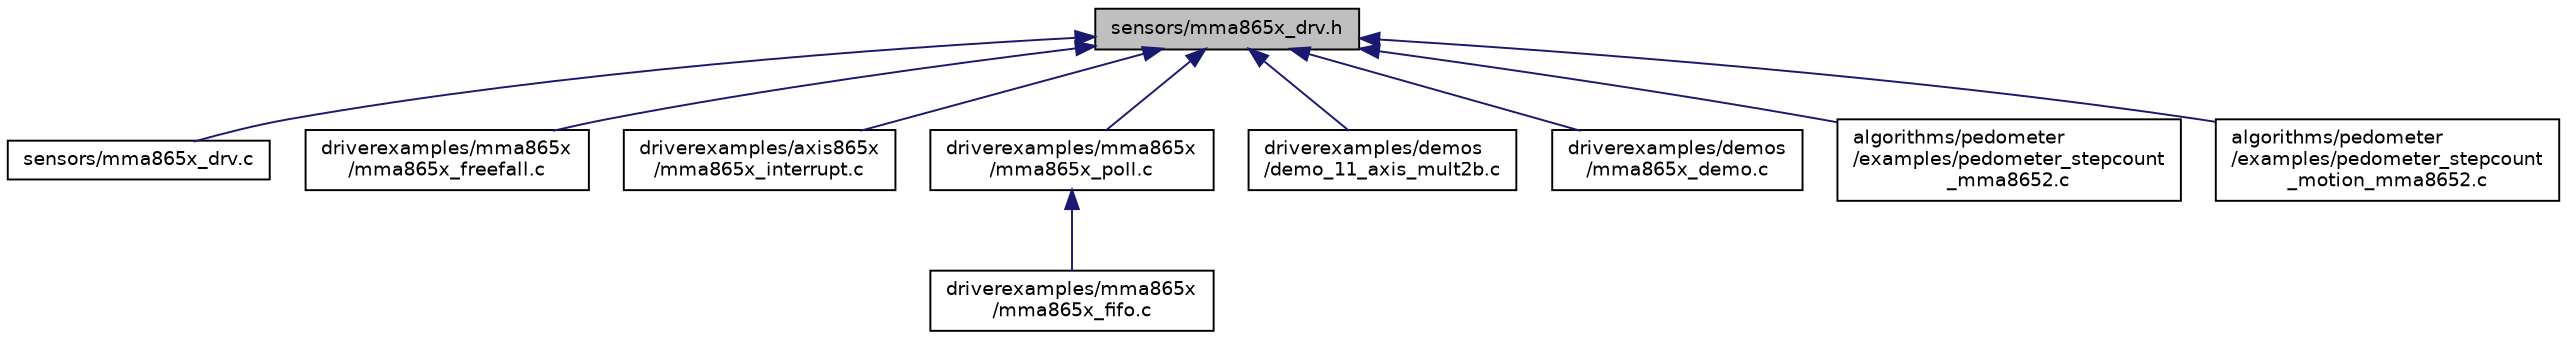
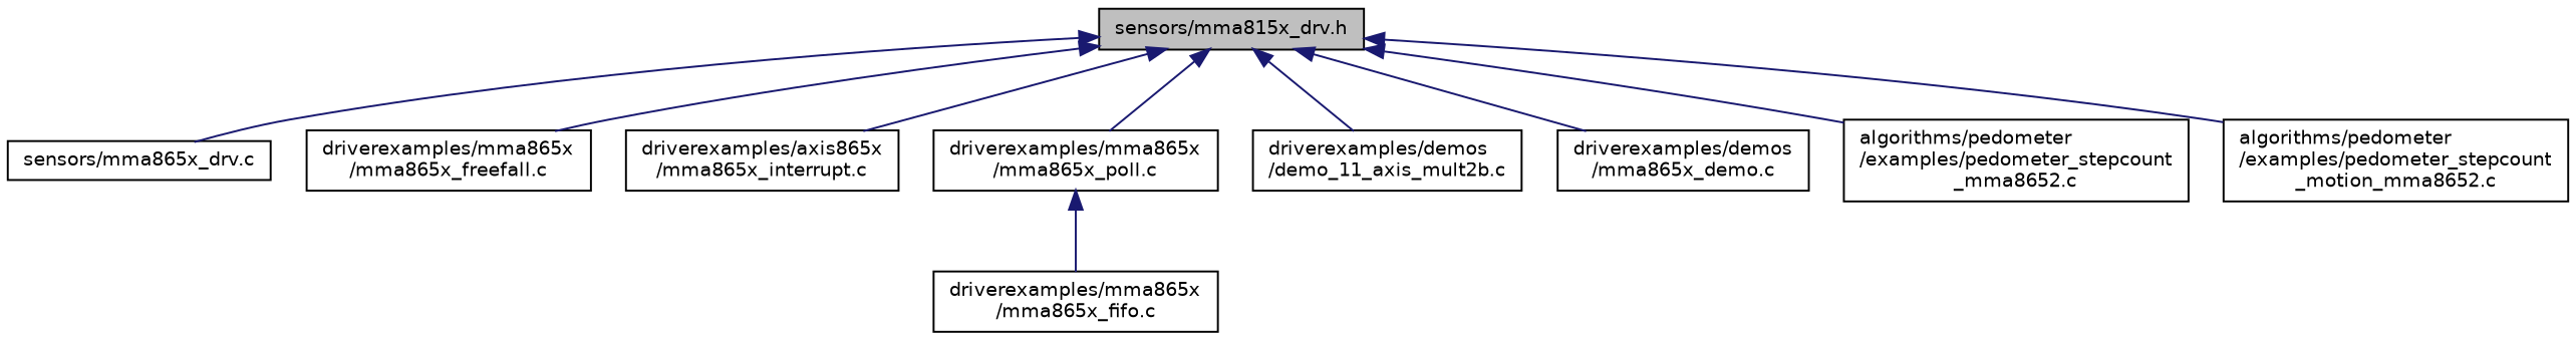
  digraph {
    node [color=black fillcolor=white fontname=Helvetica fontsize=10 shape=record style=filled]
    edge [color=midnightblue dir=back fontname=Helvetica fontsize=10 labelfontname=Helvetica labelfontsize=10 style=solid]
-   n1 [fillcolor=grey75 fontcolor=black height=0.2 label="sensors/mma865x_drv.h" width=0.4]
+   n1 [fillcolor=grey75 fontcolor=black height=0.2 label="sensors/mma815x_drv.h" width=0.4]
    n2 [height=0.2 label="sensors/mma865x_drv.c" width=0.4]
    n3 [height=0.2 label="driverexamples/mma865x\l/mma865x_freefall.c" width=0.4]
    n4 [height=0.2 label="driverexamples/axis865x\l/mma865x_interrupt.c" width=0.4]
    n5 [height=0.2 label="driverexamples/mma865x\l/mma865x_poll.c" width=0.4]
    n6 [height=0.2 label="driverexamples/demos\l/demo_11_axis_mult2b.c" width=0.4]
    n7 [height=0.2 label="driverexamples/demos\l/mma865x_demo.c" width=0.4]
    n8 [height=0.2 label="algorithms/pedometer\l/examples/pedometer_stepcount\l_mma8652.c" width=0.4]
    n9 [height=0.2 label="algorithms/pedometer\l/examples/pedometer_stepcount\l_motion_mma8652.c" width=0.4]
    n10 [height=0.2 label="driverexamples/mma865x\l/mma865x_fifo.c" width=0.4]
    n1 -> n2
    n1 -> n3
    n1 -> n4
    n1 -> n5
    n1 -> n6
    n1 -> n7
    n1 -> n8
    n1 -> n9
    n5 -> n10
  }
